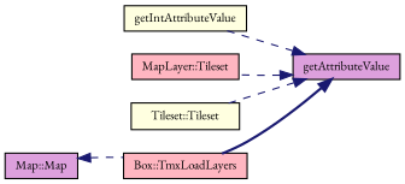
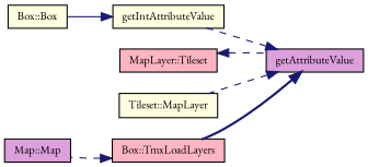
  digraph {
    fontname="EB Garamond"
    rankdir=RL
    node [color=black fillcolor=lightyellow fontname="EB Garamond" fontsize=10 shape=record style=filled]
    edge [color=midnightblue dir=back fontname="EB Garamond" fontsize=10 labelfontname=Helvetica labelfontsize=10 style=dashed]
    n1 [fillcolor=plum fontcolor=black height=0.2 label=getAttributeValue width=0.4]
    n2 [height=0.2 label=getIntAttributeValue width=0.4]
    n3 [fillcolor=lightpink height=0.2 label="MapLayer::Tileset" width=0.4]
-   n4 [height=0.2 label="Tileset::Tileset" width=0.4]
+   n4 [height=0.2 label="Tileset::MapLayer" width=0.4]
    n5 [fillcolor=lightpink height=0.2 label="Box::TmxLoadLayers" width=0.4]
+   n6 [height=0.2 label="Box::Box" width=0.4]
    n7 [fillcolor=plum height=0.2 label="Map::Map" width=0.4]
    n1 -> n2
-   n1 -> n3
+   n3 -> n1
    n1 -> n4
    n1 -> n5 [style=bold]
-   n7 -> n5
+   n2 -> n6 [style=solid]
+   n5 -> n7
  }
